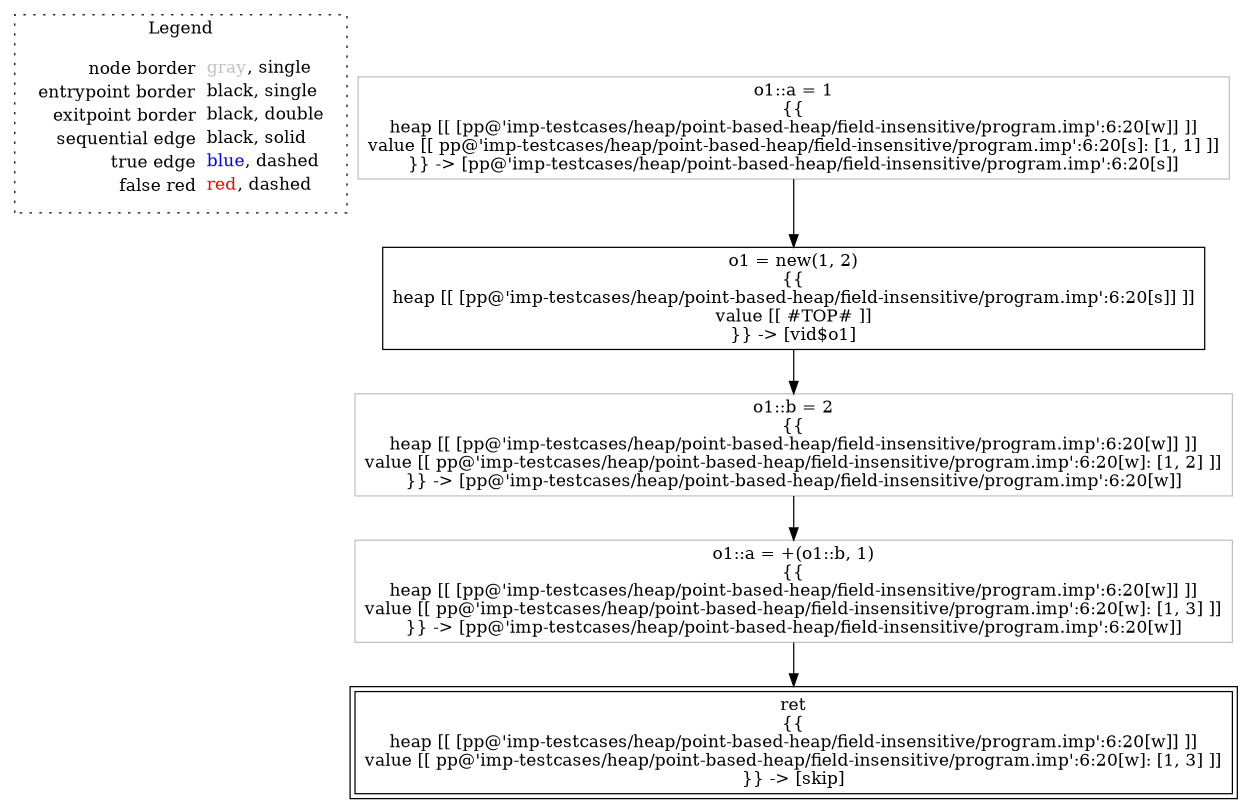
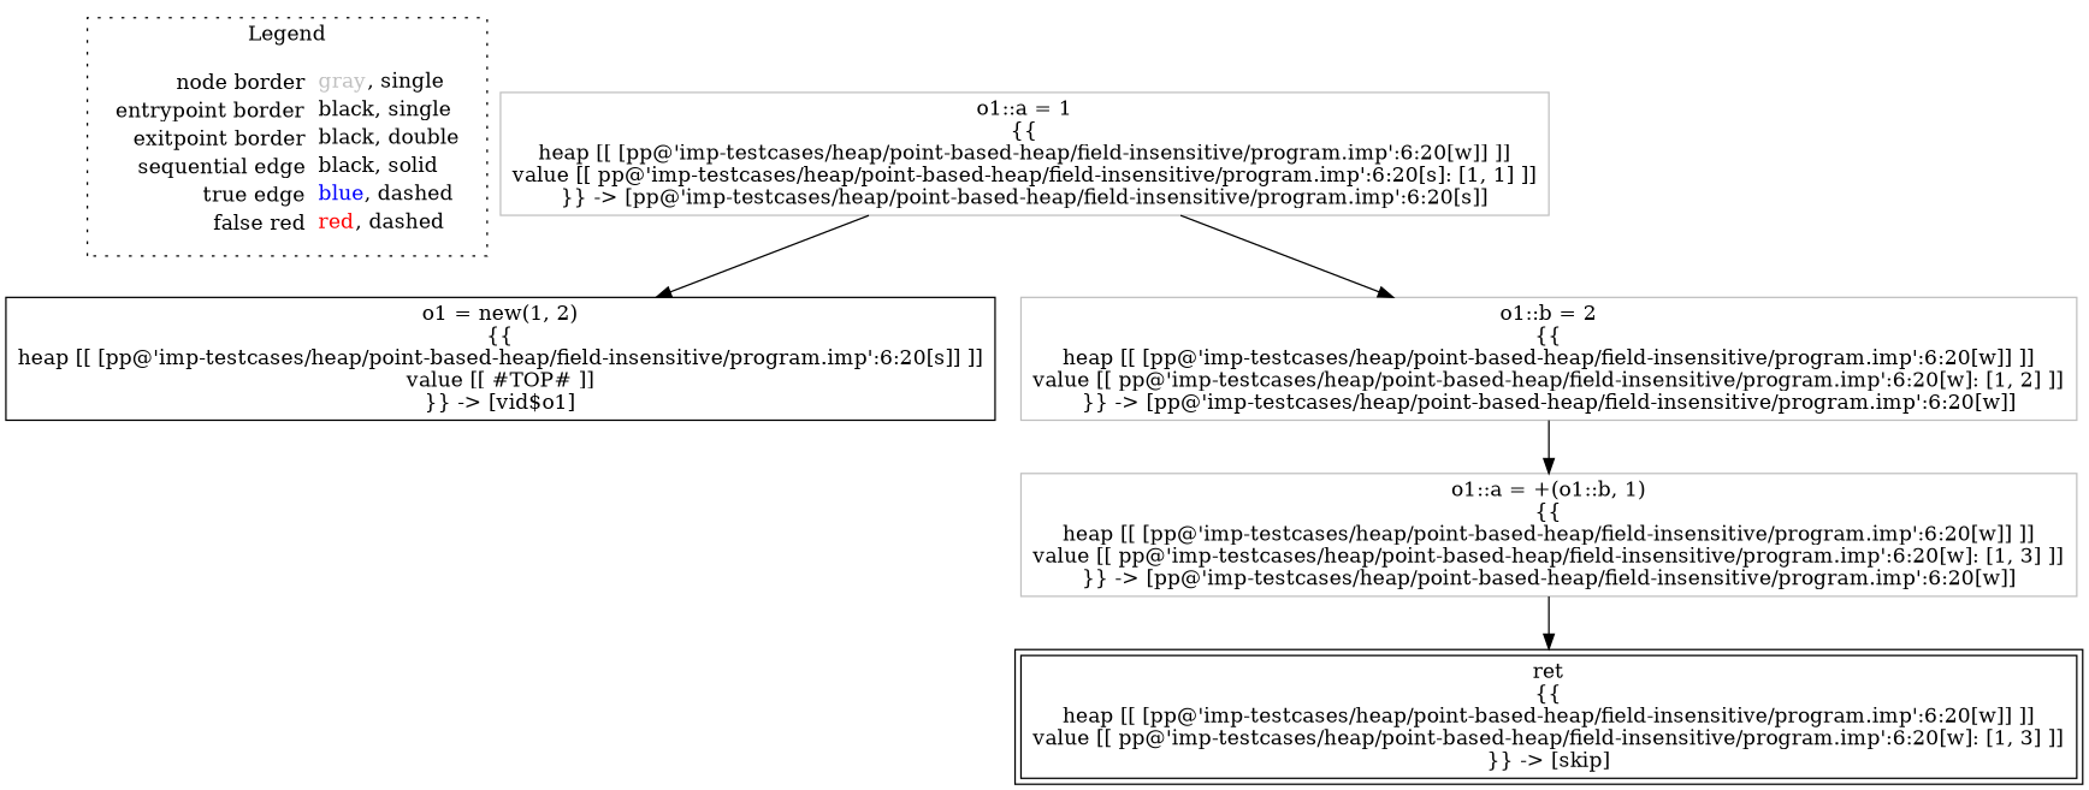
  digraph {
    node [shape=rect color=gray]
    edge [color=black]
    n1 [label=<<table border="0" cellpadding="2" cellspacing="0" cellborder="0"><tr><td align="right">node border&nbsp;</td><td align="left"><font color="gray">gray</font>, single</td></tr><tr><td align="right">entrypoint border&nbsp;</td><td align="left"><font color="black">black</font>, single</td></tr><tr><td align="right">exitpoint border&nbsp;</td><td align="left"><font color="black">black</font>, double</td></tr><tr><td align="right">sequential edge&nbsp;</td><td align="left"><font color="black">black</font>, solid</td></tr><tr><td align="right">true edge&nbsp;</td><td align="left"><font color="blue">blue</font>, dashed</td></tr><tr><td align="right">false red&nbsp;</td><td align="left"><font color="red">red</font>, dashed</td></tr></table>> shape=plaintext color=""]
    n2 [color=black label=<o1 = new(1, 2)<BR/>{{<BR/>heap [[ [pp@'imp-testcases/heap/point-based-heap/field-insensitive/program.imp':6:20[s]] ]]<BR/>value [[ #TOP# ]]<BR/>}} -&gt; [vid$o1]>]
    n3 [label=<o1::a = 1<BR/>{{<BR/>heap [[ [pp@'imp-testcases/heap/point-based-heap/field-insensitive/program.imp':6:20[w]] ]]<BR/>value [[ pp@'imp-testcases/heap/point-based-heap/field-insensitive/program.imp':6:20[s]: [1, 1] ]]<BR/>}} -&gt; [pp@'imp-testcases/heap/point-based-heap/field-insensitive/program.imp':6:20[s]]>]
    n4 [label=<o1::b = 2<BR/>{{<BR/>heap [[ [pp@'imp-testcases/heap/point-based-heap/field-insensitive/program.imp':6:20[w]] ]]<BR/>value [[ pp@'imp-testcases/heap/point-based-heap/field-insensitive/program.imp':6:20[w]: [1, 2] ]]<BR/>}} -&gt; [pp@'imp-testcases/heap/point-based-heap/field-insensitive/program.imp':6:20[w]]>]
    n5 [color=black label=<ret<BR/>{{<BR/>heap [[ [pp@'imp-testcases/heap/point-based-heap/field-insensitive/program.imp':6:20[w]] ]]<BR/>value [[ pp@'imp-testcases/heap/point-based-heap/field-insensitive/program.imp':6:20[w]: [1, 3] ]]<BR/>}} -&gt; [skip]> peripheries=2]
    n6 [label=<o1::a = +(o1::b, 1)<BR/>{{<BR/>heap [[ [pp@'imp-testcases/heap/point-based-heap/field-insensitive/program.imp':6:20[w]] ]]<BR/>value [[ pp@'imp-testcases/heap/point-based-heap/field-insensitive/program.imp':6:20[w]: [1, 3] ]]<BR/>}} -&gt; [pp@'imp-testcases/heap/point-based-heap/field-insensitive/program.imp':6:20[w]]>]
    subgraph cluster_1 {
      label=Legend
      style=dotted
      n1
    }
    n3 -> n2
-   n2 -> n4
+   n3 -> n4
    n4 -> n6
    n6 -> n5
  }
